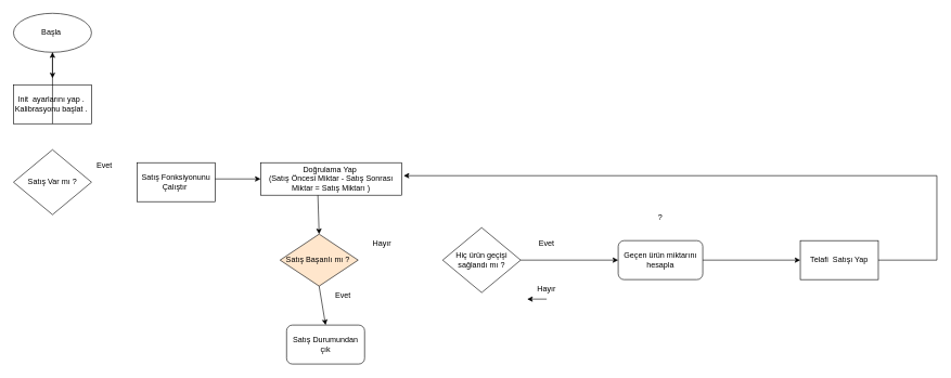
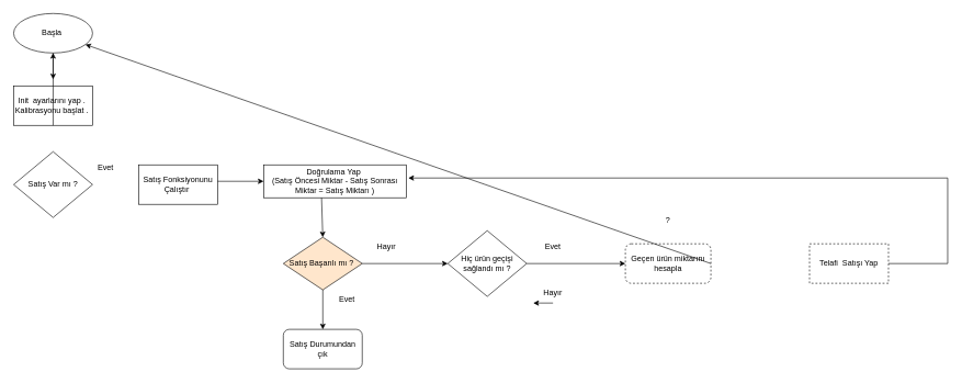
  <mxCell id="0" />
  <mxCell id="1" parent="0" />
  <mxCell id="2" value="Başla&amp;nbsp;" style="ellipse;whiteSpace=wrap;html=1;" vertex="1" parent="1"><mxGeometry x="20" y="20" width="120" height="60" as="geometry" /></mxCell>
  <mxCell id="3" value="" style="endArrow=classic;html=1;rounded=0;exitX=0.5;exitY=1;exitDx=0;exitDy=0;" edge="1" parent="1" source="2"><mxGeometry width="50" height="50" relative="1" as="geometry"><mxPoint x="140" y="340" as="sourcePoint" /><mxPoint x="80" y="120" as="targetPoint" /></mxGeometry></mxCell>
  <mxCell id="4" value="Init&amp;nbsp; ayarlarını yap .&amp;nbsp;&lt;br&gt;Kalibrasyonu başlat .&amp;nbsp;" style="rounded=0;whiteSpace=wrap;html=1;" vertex="1" parent="1"><mxGeometry x="20" y="130" width="120" height="60" as="geometry" /></mxCell>
  <mxCell id="5" value="Satış Var mı ?" style="rhombus;whiteSpace=wrap;html=1;" vertex="1" parent="1"><mxGeometry x="20" y="230" width="120" height="100" as="geometry" /></mxCell>
  <mxCell id="6" value="" style="endArrow=classic;html=1;rounded=0;exitX=0.5;exitY=1;exitDx=0;exitDy=0;" edge="1" parent="1" source="4" target="2"><mxGeometry width="50" height="50" relative="1" as="geometry"><mxPoint x="140" y="330" as="sourcePoint" /><mxPoint x="190" y="280" as="targetPoint" /></mxGeometry></mxCell>
  <mxCell id="7" value="Doğrulama Yap&amp;nbsp;&lt;br&gt;(Satış Öncesi Miktar - Satış Sonrası Miktar = Satış Miktarı )" style="rounded=0;whiteSpace=wrap;html=1;" vertex="1" parent="1"><mxGeometry x="400" y="250" width="217" height="50" as="geometry" /></mxCell>
  <mxCell id="8" value="Evet&lt;br&gt;" style="text;html=1;strokeColor=none;fillColor=none;align=center;verticalAlign=middle;whiteSpace=wrap;rounded=0;" vertex="1" parent="1"><mxGeometry x="130" y="240" width="60" height="30" as="geometry" /></mxCell>
  <mxCell id="9" value="Satış Fonksiyonunu Çalıştır&amp;nbsp;" style="rounded=0;whiteSpace=wrap;html=1;" vertex="1" parent="1"><mxGeometry x="210" y="250" width="120" height="60" as="geometry" /></mxCell>
  <mxCell id="10" style="edgeStyle=orthogonalEdgeStyle;rounded=0;orthogonalLoop=1;jettySize=auto;html=1;entryX=0;entryY=0.5;entryDx=0;entryDy=0;" edge="1" parent="1" target="7"><mxGeometry relative="1" as="geometry"><mxPoint x="330" y="275" as="sourcePoint" /><mxPoint x="360" y="280" as="targetPoint" /><Array as="points"><mxPoint x="330" y="275" /></Array></mxGeometry></mxCell>
  <mxCell id="11" value="Satış Başarılı mı ?&amp;nbsp;" style="rhombus;whiteSpace=wrap;html=1;fillColor=#ffe6cc;" vertex="1" parent="1"><mxGeometry x="430" y="360" width="120" height="80" as="geometry" /></mxCell>
  <mxCell id="12" value="" style="endArrow=classic;html=1;rounded=0;exitX=0.406;exitY=1;exitDx=0;exitDy=0;exitPerimeter=0;entryX=0.5;entryY=0;entryDx=0;entryDy=0;" edge="1" parent="1" source="7" target="11"><mxGeometry width="50" height="50" relative="1" as="geometry"><mxPoint x="460" y="370" as="sourcePoint" /><mxPoint x="490" y="350" as="targetPoint" /></mxGeometry></mxCell>
- <mxCell id="13" value="Satış Durumundan çık" style="rounded=1;whiteSpace=wrap;html=1;" vertex="1" parent="1"><mxGeometry x="440" y="500" width="120" height="60" as="geometry" /></mxCell>
+ <mxCell id="13" value="Satış Durumundan çık" style="rounded=1;whiteSpace=wrap;html=1;" vertex="1" parent="1"><mxGeometry x="430" y="500" width="120" height="60" as="geometry" /></mxCell>
  <mxCell id="14" value="" style="endArrow=classic;html=1;rounded=0;entryX=0.5;entryY=0;entryDx=0;entryDy=0;exitX=0.5;exitY=1;exitDx=0;exitDy=0;" edge="1" parent="1" target="13"><mxGeometry width="50" height="50" relative="1" as="geometry"><mxPoint x="490" y="440" as="sourcePoint" /><mxPoint x="430" y="400" as="targetPoint" /></mxGeometry></mxCell>
  <mxCell id="15" value="Evet&lt;br&gt;" style="text;html=1;strokeColor=none;fillColor=none;align=center;verticalAlign=middle;whiteSpace=wrap;rounded=0;" vertex="1" parent="1"><mxGeometry x="497" y="440" width="60" height="30" as="geometry" /></mxCell>
+ <mxCell id="16" value="" style="endArrow=classic;html=1;rounded=0;exitX=1;exitY=0.5;exitDx=0;exitDy=0;entryX=0;entryY=0.5;entryDx=0;entryDy=0;" edge="1" parent="1" source="11" target="18"><mxGeometry width="50" height="50" relative="1" as="geometry"><mxPoint x="600" y="520" as="sourcePoint" /><mxPoint x="610" y="400" as="targetPoint" /></mxGeometry></mxCell>
  <mxCell id="17" value="Hayır" style="text;html=1;strokeColor=none;fillColor=none;align=center;verticalAlign=middle;whiteSpace=wrap;rounded=0;" vertex="1" parent="1"><mxGeometry x="557" y="360" width="60" height="30" as="geometry" /></mxCell>
  <mxCell id="18" value="Hiç ürün geçişi sağlandı mı ?" style="rhombus;whiteSpace=wrap;html=1;" vertex="1" parent="1"><mxGeometry x="680" y="350" width="120" height="100" as="geometry" /></mxCell>
  <mxCell id="19" value="" style="endArrow=classic;html=1;rounded=0;exitX=1;exitY=0.5;exitDx=0;exitDy=0;entryX=0;entryY=0.5;entryDx=0;entryDy=0;" edge="1" parent="1" source="18" target="21"><mxGeometry width="50" height="50" relative="1" as="geometry"><mxPoint x="620" y="540" as="sourcePoint" /><mxPoint x="800" y="400" as="targetPoint" /></mxGeometry></mxCell>
  <mxCell id="20" value="Evet&lt;br&gt;" style="text;html=1;strokeColor=none;fillColor=none;align=center;verticalAlign=middle;whiteSpace=wrap;rounded=0;" vertex="1" parent="1"><mxGeometry x="810" y="360" width="60" height="30" as="geometry" /></mxCell>
- <mxCell id="21" value="Geçen ürün miktarını hesapla" style="rounded=1;whiteSpace=wrap;html=1;" vertex="1" parent="1"><mxGeometry x="950" y="370" width="130" height="60" as="geometry" /></mxCell>
- <mxCell id="22" value="" style="endArrow=classic;html=1;rounded=0;exitX=1;exitY=0.5;exitDx=0;exitDy=0;entryX=0;entryY=0.5;entryDx=0;entryDy=0;" edge="1" parent="1" source="21" target="23"><mxGeometry width="50" height="50" relative="1" as="geometry"><mxPoint x="960" y="390" as="sourcePoint" /><mxPoint x="1010" y="400" as="targetPoint" /></mxGeometry></mxCell>
- <mxCell id="23" value="Telafi&amp;nbsp; Satışı Yap" style="rounded=0;whiteSpace=wrap;html=1;" vertex="1" parent="1"><mxGeometry x="1230" y="370" width="120" height="60" as="geometry" /></mxCell>
+ <mxCell id="21" value="Geçen ürün miktarını hesapla" style="rounded=1;whiteSpace=wrap;html=1;dashed=1;" vertex="1" parent="1"><mxGeometry x="950" y="370" width="130" height="60" as="geometry" /></mxCell>
+ <mxCell id="22" value="" style="endArrow=classic;html=1;rounded=0;exitX=1;exitY=0.5;exitDx=0;exitDy=0;" edge="1" parent="1" source="21" target="2"><mxGeometry width="50" height="50" relative="1" as="geometry"><mxPoint x="960" y="390" as="sourcePoint" /><mxPoint x="1010" y="400" as="targetPoint" /></mxGeometry></mxCell>
+ <mxCell id="23" value="Telafi&amp;nbsp; Satışı Yap" style="rounded=0;whiteSpace=wrap;html=1;dashed=1;" vertex="1" parent="1"><mxGeometry x="1230" y="370" width="120" height="60" as="geometry" /></mxCell>
  <mxCell id="24" value="?" style="text;html=1;strokeColor=none;fillColor=none;align=center;verticalAlign=middle;whiteSpace=wrap;rounded=0;" vertex="1" parent="1"><mxGeometry x="970" y="310" width="90" height="50" as="geometry" /></mxCell>
  <mxCell id="25" value="" style="endArrow=classic;html=1;rounded=0;exitX=1;exitY=0.5;exitDx=0;exitDy=0;" edge="1" parent="1" source="23"><mxGeometry width="50" height="50" relative="1" as="geometry"><mxPoint x="850" y="560" as="sourcePoint" /><mxPoint x="620" y="270" as="targetPoint" /><Array as="points"><mxPoint x="1440" y="400" /><mxPoint x="1440" y="270" /></Array></mxGeometry></mxCell>
  <mxCell id="26" value="Hayır" style="text;html=1;strokeColor=none;fillColor=none;align=center;verticalAlign=middle;whiteSpace=wrap;rounded=0;" vertex="1" parent="1"><mxGeometry x="810" y="430" width="60" height="30" as="geometry" /></mxCell>
  <mxCell id="27" style="edgeStyle=orthogonalEdgeStyle;rounded=0;orthogonalLoop=1;jettySize=auto;html=1;exitX=0.5;exitY=1;exitDx=0;exitDy=0;entryX=0;entryY=1;entryDx=0;entryDy=0;" edge="1" parent="1" source="26" target="26"><mxGeometry relative="1" as="geometry"><Array as="points"><mxPoint x="820" y="460" /><mxPoint x="820" y="460" /></Array></mxGeometry></mxCell>
